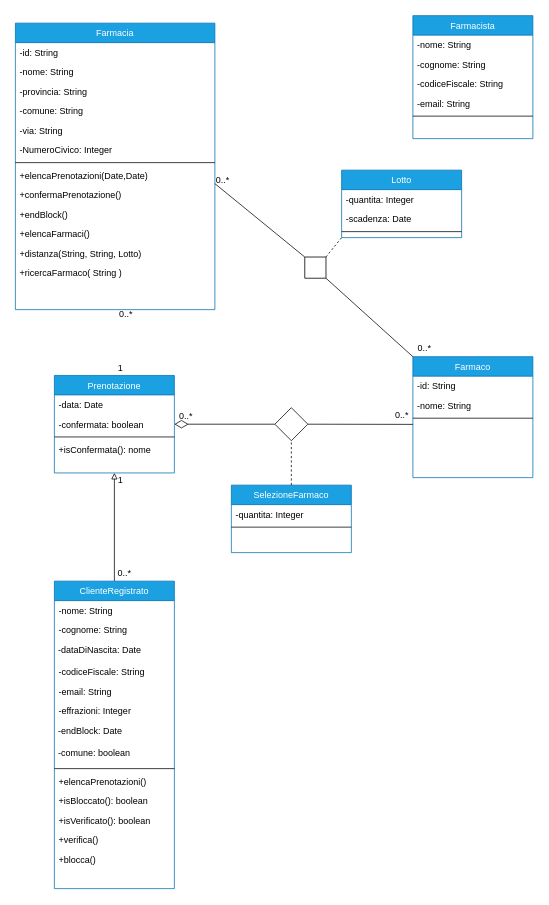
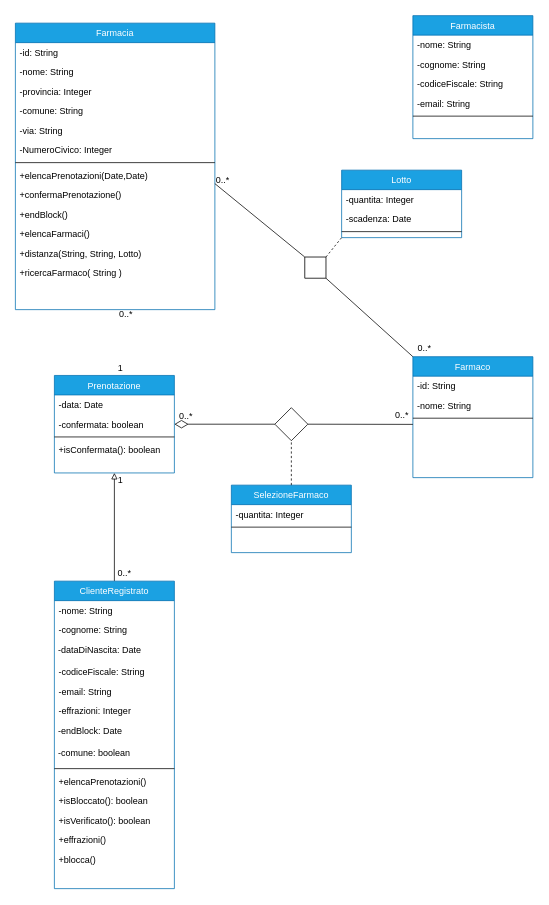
  <mxCell id="0" />
  <mxCell id="1" parent="0" />
  <mxCell id="2" value="Farmacia" style="swimlane;fontStyle=0;align=center;verticalAlign=top;childLayout=stackLayout;horizontal=1;startSize=26;horizontalStack=0;resizeParent=1;resizeLast=0;collapsible=1;marginBottom=0;rounded=0;shadow=0;strokeWidth=1;fillColor=#1ba1e2;strokeColor=#006EAF;fontColor=#ffffff;" parent="1" vertex="1"><mxGeometry x="20" y="30" width="266" height="382" as="geometry"><mxRectangle x="230" y="140" width="160" height="26" as="alternateBounds" /></mxGeometry></mxCell>
  <mxCell id="3" value="-id: String" style="text;align=left;verticalAlign=top;spacingLeft=4;spacingRight=4;overflow=hidden;rotatable=0;points=[[0,0.5],[1,0.5]];portConstraint=eastwest;" parent="2" vertex="1"><mxGeometry y="26" width="266" height="26" as="geometry" /></mxCell>
  <mxCell id="4" value="-nome: String&#10;" style="text;align=left;verticalAlign=top;spacingLeft=4;spacingRight=4;overflow=hidden;rotatable=0;points=[[0,0.5],[1,0.5]];portConstraint=eastwest;" parent="2" vertex="1"><mxGeometry y="52" width="266" height="26" as="geometry" /></mxCell>
- <mxCell id="5" value="-provincia: String" style="text;align=left;verticalAlign=top;spacingLeft=4;spacingRight=4;overflow=hidden;rotatable=0;points=[[0,0.5],[1,0.5]];portConstraint=eastwest;rounded=0;shadow=0;html=0;" parent="2" vertex="1"><mxGeometry y="78" width="266" height="26" as="geometry" /></mxCell>
+ <mxCell id="5" value="-provincia: Integer" style="text;align=left;verticalAlign=top;spacingLeft=4;spacingRight=4;overflow=hidden;rotatable=0;points=[[0,0.5],[1,0.5]];portConstraint=eastwest;rounded=0;shadow=0;html=0;" parent="2" vertex="1"><mxGeometry y="78" width="266" height="26" as="geometry" /></mxCell>
  <mxCell id="6" value="-comune: String" style="text;align=left;verticalAlign=top;spacingLeft=4;spacingRight=4;overflow=hidden;rotatable=0;points=[[0,0.5],[1,0.5]];portConstraint=eastwest;rounded=0;shadow=0;html=0;" parent="2" vertex="1"><mxGeometry y="104" width="266" height="26" as="geometry" /></mxCell>
  <mxCell id="7" value="-via: String" style="text;align=left;verticalAlign=top;spacingLeft=4;spacingRight=4;overflow=hidden;rotatable=0;points=[[0,0.5],[1,0.5]];portConstraint=eastwest;" parent="2" vertex="1"><mxGeometry y="130" width="266" height="26" as="geometry" /></mxCell>
  <mxCell id="8" value="-NumeroCivico: Integer" style="text;align=left;verticalAlign=top;spacingLeft=4;spacingRight=4;overflow=hidden;rotatable=0;points=[[0,0.5],[1,0.5]];portConstraint=eastwest;" parent="2" vertex="1"><mxGeometry y="156" width="266" height="26" as="geometry" /></mxCell>
  <mxCell id="9" value="" style="line;html=1;strokeWidth=1;align=left;verticalAlign=middle;spacingTop=-1;spacingLeft=3;spacingRight=3;rotatable=0;labelPosition=right;points=[];portConstraint=eastwest;" parent="2" vertex="1"><mxGeometry y="182" width="266" height="8" as="geometry" /></mxCell>
  <mxCell id="10" value="+elencaPrenotazioni(Date,Date)" style="text;align=left;verticalAlign=top;spacingLeft=4;spacingRight=4;overflow=hidden;rotatable=0;points=[[0,0.5],[1,0.5]];portConstraint=eastwest;" parent="2" vertex="1"><mxGeometry y="190" width="266" height="26" as="geometry" /></mxCell>
  <mxCell id="11" value="+confermaPrenotazione()" style="text;align=left;verticalAlign=top;spacingLeft=4;spacingRight=4;overflow=hidden;rotatable=0;points=[[0,0.5],[1,0.5]];portConstraint=eastwest;" parent="2" vertex="1"><mxGeometry y="216" width="266" height="26" as="geometry" /></mxCell>
  <mxCell id="12" value="+endBlock()" style="text;align=left;verticalAlign=top;spacingLeft=4;spacingRight=4;overflow=hidden;rotatable=0;points=[[0,0.5],[1,0.5]];portConstraint=eastwest;" parent="2" vertex="1"><mxGeometry y="242" width="266" height="26" as="geometry" /></mxCell>
  <mxCell id="13" value="+elencaFarmaci()" style="text;align=left;verticalAlign=top;spacingLeft=4;spacingRight=4;overflow=hidden;rotatable=0;points=[[0,0.5],[1,0.5]];portConstraint=eastwest;" parent="2" vertex="1"><mxGeometry y="268" width="266" height="26" as="geometry" /></mxCell>
  <mxCell id="14" value="+distanza(String, String, Lotto) " style="text;align=left;verticalAlign=top;spacingLeft=4;spacingRight=4;overflow=hidden;rotatable=0;points=[[0,0.5],[1,0.5]];portConstraint=eastwest;" parent="2" vertex="1"><mxGeometry y="294" width="266" height="26" as="geometry" /></mxCell>
  <mxCell id="15" value="+ricercaFarmaco( String ) " style="text;align=left;verticalAlign=top;spacingLeft=4;spacingRight=4;overflow=hidden;rotatable=0;points=[[0,0.5],[1,0.5]];portConstraint=eastwest;" parent="2" vertex="1"><mxGeometry y="320" width="266" height="26" as="geometry" /></mxCell>
  <mxCell id="16" value="Farmacista" style="swimlane;fontStyle=0;align=center;verticalAlign=top;childLayout=stackLayout;horizontal=1;startSize=26;horizontalStack=0;resizeParent=1;resizeLast=0;collapsible=1;marginBottom=0;rounded=0;shadow=0;strokeWidth=1;fillColor=#1ba1e2;strokeColor=#006EAF;fontColor=#ffffff;" parent="1" vertex="1"><mxGeometry x="550" width="160" height="164" as="geometry" y="20"><mxRectangle x="550" y="140" width="160" height="26" as="alternateBounds" /></mxGeometry></mxCell>
  <mxCell id="17" value="-nome: String" style="text;align=left;verticalAlign=top;spacingLeft=4;spacingRight=4;overflow=hidden;rotatable=0;points=[[0,0.5],[1,0.5]];portConstraint=eastwest;" parent="16" vertex="1"><mxGeometry y="26" width="160" height="26" as="geometry" /></mxCell>
  <mxCell id="18" value="-cognome: String" style="text;align=left;verticalAlign=top;spacingLeft=4;spacingRight=4;overflow=hidden;rotatable=0;points=[[0,0.5],[1,0.5]];portConstraint=eastwest;rounded=0;shadow=0;html=0;" parent="16" vertex="1"><mxGeometry y="52" width="160" height="26" as="geometry" /></mxCell>
  <mxCell id="19" value="-codiceFiscale: String" style="text;align=left;verticalAlign=top;spacingLeft=4;spacingRight=4;overflow=hidden;rotatable=0;points=[[0,0.5],[1,0.5]];portConstraint=eastwest;rounded=0;shadow=0;html=0;" parent="16" vertex="1"><mxGeometry y="78" width="160" height="26" as="geometry" /></mxCell>
  <mxCell id="20" value="-email: String" style="text;align=left;verticalAlign=top;spacingLeft=4;spacingRight=4;overflow=hidden;rotatable=0;points=[[0,0.5],[1,0.5]];portConstraint=eastwest;" parent="16" vertex="1"><mxGeometry y="104" width="160" height="26" as="geometry" /></mxCell>
  <mxCell id="21" value="" style="line;html=1;strokeWidth=1;align=left;verticalAlign=middle;spacingTop=-1;spacingLeft=3;spacingRight=3;rotatable=0;labelPosition=right;points=[];portConstraint=eastwest;" parent="16" vertex="1"><mxGeometry y="130" width="160" height="8" as="geometry" /></mxCell>
  <mxCell id="22" value="Farmaco" style="swimlane;fontStyle=0;align=center;verticalAlign=top;childLayout=stackLayout;horizontal=1;startSize=26;horizontalStack=0;resizeParent=1;resizeLast=0;collapsible=1;marginBottom=0;rounded=0;shadow=0;strokeWidth=1;fillColor=#1ba1e2;strokeColor=#006EAF;fontColor=#ffffff;" parent="1" vertex="1"><mxGeometry x="550" y="474.77" width="160" height="161.23" as="geometry"><mxRectangle x="230" y="140" width="160" height="26" as="alternateBounds" /></mxGeometry></mxCell>
  <mxCell id="23" value="-id: String" style="text;align=left;verticalAlign=top;spacingLeft=4;spacingRight=4;overflow=hidden;rotatable=0;points=[[0,0.5],[1,0.5]];portConstraint=eastwest;" parent="22" vertex="1"><mxGeometry y="26" width="160" height="26" as="geometry" /></mxCell>
  <mxCell id="24" value="-nome: String&#10;" style="text;align=left;verticalAlign=top;spacingLeft=4;spacingRight=4;overflow=hidden;rotatable=0;points=[[0,0.5],[1,0.5]];portConstraint=eastwest;" parent="22" vertex="1"><mxGeometry y="52" width="160" height="26" as="geometry" /></mxCell>
  <mxCell id="25" value="" style="line;html=1;strokeWidth=1;align=left;verticalAlign=middle;spacingTop=-1;spacingLeft=3;spacingRight=3;rotatable=0;labelPosition=right;points=[];portConstraint=eastwest;" parent="22" vertex="1"><mxGeometry y="78" width="160" height="8" as="geometry" /></mxCell>
  <mxCell id="26" value="Prenotazione" style="swimlane;fontStyle=0;align=center;verticalAlign=top;childLayout=stackLayout;horizontal=1;startSize=26;horizontalStack=0;resizeParent=1;resizeLast=0;collapsible=1;marginBottom=0;rounded=0;shadow=0;strokeWidth=1;fillColor=#1ba1e2;strokeColor=#006EAF;fontColor=#ffffff;" parent="1" vertex="1"><mxGeometry x="72" y="499.77" width="160" height="130" as="geometry"><mxRectangle x="230" y="140" width="160" height="26" as="alternateBounds" /></mxGeometry></mxCell>
  <mxCell id="27" value="-data: Date&#10;" style="text;align=left;verticalAlign=top;spacingLeft=4;spacingRight=4;overflow=hidden;rotatable=0;points=[[0,0.5],[1,0.5]];portConstraint=eastwest;" parent="26" vertex="1"><mxGeometry y="26" width="160" height="26" as="geometry" /></mxCell>
  <mxCell id="28" value="-confermata: boolean" style="text;align=left;verticalAlign=top;spacingLeft=4;spacingRight=4;overflow=hidden;rotatable=0;points=[[0,0.5],[1,0.5]];portConstraint=eastwest;" parent="26" vertex="1"><mxGeometry y="52" width="160" height="26" as="geometry" /></mxCell>
  <mxCell id="29" value="" style="line;html=1;strokeWidth=1;align=left;verticalAlign=middle;spacingTop=-1;spacingLeft=3;spacingRight=3;rotatable=0;labelPosition=right;points=[];portConstraint=eastwest;" parent="26" vertex="1"><mxGeometry y="78" width="160" height="8" as="geometry" /></mxCell>
- <mxCell id="30" value="+isConfermata(): nome" style="text;align=left;verticalAlign=top;spacingLeft=4;spacingRight=4;overflow=hidden;rotatable=0;points=[[0,0.5],[1,0.5]];portConstraint=eastwest;" parent="26" vertex="1"><mxGeometry y="86" width="160" height="26" as="geometry" /></mxCell>
+ <mxCell id="30" value="+isConfermata(): boolean" style="text;align=left;verticalAlign=top;spacingLeft=4;spacingRight=4;overflow=hidden;rotatable=0;points=[[0,0.5],[1,0.5]];portConstraint=eastwest;" parent="26" vertex="1"><mxGeometry y="86" width="160" height="26" as="geometry" /></mxCell>
  <mxCell id="31" value="" style="endArrow=block;html=1;exitX=0.5;exitY=0;exitDx=0;exitDy=0;entryX=0.5;entryY=1;entryDx=0;entryDy=0;endFill=0;" parent="1" source="38" target="26" edge="1"><mxGeometry width="50" height="50" relative="1" as="geometry"><mxPoint x="154" y="774" as="sourcePoint" /><mxPoint x="687" y="574" as="targetPoint" /></mxGeometry></mxCell>
  <mxCell id="32" value="0..*" style="text;html=1;align=center;verticalAlign=middle;resizable=0;points=[];autosize=1;strokeColor=none;" parent="1" vertex="1"><mxGeometry x="281" y="230" width="30" height="20" as="geometry" /></mxCell>
  <mxCell id="33" value="1" style="text;html=1;align=center;verticalAlign=middle;resizable=0;points=[];autosize=1;strokeColor=none;" parent="1" vertex="1"><mxGeometry x="150" y="479.77" width="20" height="20" as="geometry" /></mxCell>
  <mxCell id="34" value="0..*" style="text;html=1;align=center;verticalAlign=middle;resizable=0;points=[];autosize=1;strokeColor=none;" parent="1" vertex="1"><mxGeometry x="152" y="408" width="30" height="20" as="geometry" /></mxCell>
  <mxCell id="35" value="1" style="text;html=1;align=center;verticalAlign=middle;resizable=0;points=[];autosize=1;strokeColor=none;" parent="1" vertex="1"><mxGeometry x="150" y="629.77" width="20" height="20" as="geometry" /></mxCell>
  <mxCell id="36" value="0..*" style="text;html=1;align=center;verticalAlign=middle;resizable=0;points=[];autosize=1;strokeColor=none;" parent="1" vertex="1"><mxGeometry x="150" y="754" width="30" height="20" as="geometry" /></mxCell>
  <mxCell id="37" value="0..*" style="text;html=1;align=center;verticalAlign=middle;resizable=0;points=[];autosize=1;strokeColor=none;" parent="1" vertex="1"><mxGeometry x="232" y="544" width="30" height="20" as="geometry" /></mxCell>
  <mxCell id="38" value="ClienteRegistrato" style="swimlane;fontStyle=0;align=center;verticalAlign=top;childLayout=stackLayout;horizontal=1;startSize=26;horizontalStack=0;resizeParent=1;resizeLast=0;collapsible=1;marginBottom=0;rounded=0;shadow=0;strokeWidth=1;fillColor=#1ba1e2;strokeColor=#006EAF;fontColor=#ffffff;" parent="1" vertex="1"><mxGeometry x="72" y="774" width="160" height="410" as="geometry"><mxRectangle x="230" y="140" width="160" height="26" as="alternateBounds" /></mxGeometry></mxCell>
  <mxCell id="39" value="-nome: String&#10;" style="text;align=left;verticalAlign=top;spacingLeft=4;spacingRight=4;overflow=hidden;rotatable=0;points=[[0,0.5],[1,0.5]];portConstraint=eastwest;" parent="38" vertex="1"><mxGeometry y="26" width="160" height="26" as="geometry" /></mxCell>
  <mxCell id="40" value="-cognome: String" style="text;align=left;verticalAlign=top;spacingLeft=4;spacingRight=4;overflow=hidden;rotatable=0;points=[[0,0.5],[1,0.5]];portConstraint=eastwest;" parent="38" vertex="1"><mxGeometry y="52" width="160" height="26" as="geometry" /></mxCell>
  <mxCell id="41" value="&lt;font face=&quot;helvetica&quot;&gt;&amp;nbsp;-dataDiNascita: Date&lt;/font&gt;" style="text;whiteSpace=wrap;html=1;" parent="38" vertex="1"><mxGeometry y="78" width="160" height="30" as="geometry" /></mxCell>
  <mxCell id="42" value="-codiceFiscale: String" style="text;align=left;verticalAlign=top;spacingLeft=4;spacingRight=4;overflow=hidden;rotatable=0;points=[[0,0.5],[1,0.5]];portConstraint=eastwest;" parent="38" vertex="1"><mxGeometry y="108" width="160" height="26" as="geometry" /></mxCell>
  <mxCell id="43" value="-email: String" style="text;align=left;verticalAlign=top;spacingLeft=4;spacingRight=4;overflow=hidden;rotatable=0;points=[[0,0.5],[1,0.5]];portConstraint=eastwest;" parent="38" vertex="1"><mxGeometry y="134" width="160" height="26" as="geometry" /></mxCell>
  <mxCell id="44" value="-effrazioni: Integer" style="text;align=left;verticalAlign=top;spacingLeft=4;spacingRight=4;overflow=hidden;rotatable=0;points=[[0,0.5],[1,0.5]];portConstraint=eastwest;" parent="38" vertex="1"><mxGeometry y="160" width="160" height="26" as="geometry" /></mxCell>
  <mxCell id="45" value="&lt;font face=&quot;helvetica&quot;&gt;&amp;nbsp;-endBlock: Date&lt;/font&gt;" style="text;whiteSpace=wrap;html=1;" parent="38" vertex="1"><mxGeometry y="186" width="160" height="30" as="geometry" /></mxCell>
  <mxCell id="46" value="&lt;font face=&quot;helvetica&quot;&gt;&amp;nbsp;-comune: boolean&lt;/font&gt;" style="text;whiteSpace=wrap;html=1;" parent="38" vertex="1"><mxGeometry y="216" width="160" height="30" as="geometry" /></mxCell>
  <mxCell id="47" value="" style="line;html=1;strokeWidth=1;align=left;verticalAlign=middle;spacingTop=-1;spacingLeft=3;spacingRight=3;rotatable=0;labelPosition=right;points=[];portConstraint=eastwest;" parent="38" vertex="1"><mxGeometry y="246" width="160" height="8" as="geometry" /></mxCell>
  <mxCell id="48" value="+elencaPrenotazioni()" style="text;align=left;verticalAlign=top;spacingLeft=4;spacingRight=4;overflow=hidden;rotatable=0;points=[[0,0.5],[1,0.5]];portConstraint=eastwest;" parent="38" vertex="1"><mxGeometry y="254" width="160" height="26" as="geometry" /></mxCell>
  <mxCell id="49" value="+isBloccato(): boolean" style="text;align=left;verticalAlign=top;spacingLeft=4;spacingRight=4;overflow=hidden;rotatable=0;points=[[0,0.5],[1,0.5]];portConstraint=eastwest;" parent="38" vertex="1"><mxGeometry y="280" width="160" height="26" as="geometry" /></mxCell>
  <mxCell id="50" value="+isVerificato(): boolean" style="text;align=left;verticalAlign=top;spacingLeft=4;spacingRight=4;overflow=hidden;rotatable=0;points=[[0,0.5],[1,0.5]];portConstraint=eastwest;" parent="38" vertex="1"><mxGeometry y="306" width="160" height="26" as="geometry" /></mxCell>
- <mxCell id="51" value="+verifica()" style="text;align=left;verticalAlign=top;spacingLeft=4;spacingRight=4;overflow=hidden;rotatable=0;points=[[0,0.5],[1,0.5]];portConstraint=eastwest;" parent="38" vertex="1"><mxGeometry y="332" width="160" height="26" as="geometry" /></mxCell>
+ <mxCell id="51" value="+effrazioni()" style="text;align=left;verticalAlign=top;spacingLeft=4;spacingRight=4;overflow=hidden;rotatable=0;points=[[0,0.5],[1,0.5]];portConstraint=eastwest;" parent="38" vertex="1"><mxGeometry y="332" width="160" height="26" as="geometry" /></mxCell>
  <mxCell id="52" value="+blocca()" style="text;align=left;verticalAlign=top;spacingLeft=4;spacingRight=4;overflow=hidden;rotatable=0;points=[[0,0.5],[1,0.5]];portConstraint=eastwest;" parent="38" vertex="1"><mxGeometry y="358" width="160" height="26" as="geometry" /></mxCell>
  <mxCell id="53" value="" style="endArrow=none;html=1;entryX=0;entryY=0;entryDx=0;entryDy=0;endFill=0;startArrow=none;exitX=1;exitY=0.5;exitDx=0;exitDy=0;" parent="1" source="67" target="22" edge="1"><mxGeometry width="50" height="50" relative="1" as="geometry"><mxPoint x="286" y="244" as="sourcePoint" /><mxPoint x="500" y="454" as="targetPoint" /></mxGeometry></mxCell>
  <mxCell id="54" value="" style="endArrow=none;html=1;exitX=1;exitY=0.5;exitDx=0;exitDy=0;endFill=0;startSize=16;strokeWidth=1;startArrow=none;startFill=0;" parent="1" source="63" edge="1"><mxGeometry width="50" height="50" relative="1" as="geometry"><mxPoint x="233" y="564" as="sourcePoint" /><mxPoint x="550" y="565" as="targetPoint" /></mxGeometry></mxCell>
  <mxCell id="55" value="0..*" style="text;html=1;align=center;verticalAlign=middle;resizable=0;points=[];autosize=1;strokeColor=none;" parent="1" vertex="1"><mxGeometry x="550" y="454" width="30" height="20" as="geometry" /></mxCell>
  <mxCell id="56" value="Lotto" style="swimlane;fontStyle=0;align=center;verticalAlign=top;childLayout=stackLayout;horizontal=1;startSize=26;horizontalStack=0;resizeParent=1;resizeLast=0;collapsible=1;marginBottom=0;rounded=0;shadow=0;strokeWidth=1;fillColor=#1ba1e2;strokeColor=#006EAF;fontColor=#ffffff;" parent="1" vertex="1"><mxGeometry x="455" y="226" width="160" height="90" as="geometry"><mxRectangle x="550" y="140" width="160" height="26" as="alternateBounds" /></mxGeometry></mxCell>
  <mxCell id="57" value="-quantita: Integer" style="text;align=left;verticalAlign=top;spacingLeft=4;spacingRight=4;overflow=hidden;rotatable=0;points=[[0,0.5],[1,0.5]];portConstraint=eastwest;" parent="56" vertex="1"><mxGeometry y="26" width="160" height="26" as="geometry" /></mxCell>
  <mxCell id="58" value="-scadenza: Date" style="text;align=left;verticalAlign=top;spacingLeft=4;spacingRight=4;overflow=hidden;rotatable=0;points=[[0,0.5],[1,0.5]];portConstraint=eastwest;" parent="56" vertex="1"><mxGeometry y="52" width="160" height="26" as="geometry" /></mxCell>
  <mxCell id="59" value="" style="line;html=1;strokeWidth=1;align=left;verticalAlign=middle;spacingTop=-1;spacingLeft=3;spacingRight=3;rotatable=0;labelPosition=right;points=[];portConstraint=eastwest;" parent="56" vertex="1"><mxGeometry y="78" width="160" height="8" as="geometry" /></mxCell>
  <mxCell id="60" value="SelezioneFarmaco" style="swimlane;fontStyle=0;align=center;verticalAlign=top;childLayout=stackLayout;horizontal=1;startSize=26;horizontalStack=0;resizeParent=1;resizeLast=0;collapsible=1;marginBottom=0;rounded=0;shadow=0;strokeWidth=1;fillColor=#1ba1e2;strokeColor=#006EAF;fontColor=#ffffff;" parent="1" vertex="1"><mxGeometry x="307.97" y="646" width="160" height="90" as="geometry"><mxRectangle x="550" y="140" width="160" height="26" as="alternateBounds" /></mxGeometry></mxCell>
  <mxCell id="61" value="-quantita: Integer" style="text;align=left;verticalAlign=top;spacingLeft=4;spacingRight=4;overflow=hidden;rotatable=0;points=[[0,0.5],[1,0.5]];portConstraint=eastwest;" parent="60" vertex="1"><mxGeometry y="26" width="160" height="26" as="geometry" /></mxCell>
  <mxCell id="62" value="" style="line;html=1;strokeWidth=1;align=left;verticalAlign=middle;spacingTop=-1;spacingLeft=3;spacingRight=3;rotatable=0;labelPosition=right;points=[];portConstraint=eastwest;" parent="60" vertex="1"><mxGeometry y="52" width="160" height="8" as="geometry" /></mxCell>
  <mxCell id="63" value="" style="rhombus;whiteSpace=wrap;html=1;rotation=0;" parent="1" vertex="1"><mxGeometry x="365.97" y="542.77" width="44" height="44" as="geometry" /></mxCell>
  <mxCell id="64" value="" style="endArrow=none;html=1;exitX=1;exitY=0.5;exitDx=0;exitDy=0;entryX=0;entryY=0.5;entryDx=0;entryDy=0;endFill=0;startSize=16;sourcePerimeterSpacing=0;strokeWidth=1;startArrow=diamondThin;startFill=0;" parent="1" source="26" target="63" edge="1"><mxGeometry width="50" height="50" relative="1" as="geometry"><mxPoint x="233" y="564" as="sourcePoint" /><mxPoint x="540" y="562" as="targetPoint" /></mxGeometry></mxCell>
  <mxCell id="65" value="" style="endArrow=none;html=1;startSize=16;sourcePerimeterSpacing=0;strokeWidth=1;exitX=0.5;exitY=0;exitDx=0;exitDy=0;dashed=1;" parent="1" source="60" target="63" edge="1"><mxGeometry width="50" height="50" relative="1" as="geometry"><mxPoint x="470" y="616" as="sourcePoint" /><mxPoint x="388" y="586" as="targetPoint" /></mxGeometry></mxCell>
  <mxCell id="66" value="" style="endArrow=none;html=1;startSize=16;sourcePerimeterSpacing=0;strokeWidth=1;entryX=0;entryY=1;entryDx=0;entryDy=0;exitX=0.5;exitY=0;exitDx=0;exitDy=0;dashed=1;" parent="1" source="67" target="56" edge="1"><mxGeometry width="50" height="50" relative="1" as="geometry"><mxPoint x="680" y="366" as="sourcePoint" /><mxPoint x="470" y="336" as="targetPoint" /></mxGeometry></mxCell>
  <mxCell id="67" value="" style="rhombus;whiteSpace=wrap;html=1;rotation=45;" parent="1" vertex="1"><mxGeometry x="400" y="336" width="40" height="40" as="geometry" /></mxCell>
  <mxCell id="68" value="" style="endArrow=none;html=1;entryX=0;entryY=0.5;entryDx=0;entryDy=0;endFill=0;" parent="1" target="67" edge="1"><mxGeometry width="50" height="50" relative="1" as="geometry"><mxPoint x="286" y="244" as="sourcePoint" /><mxPoint x="570" y="474" as="targetPoint" /></mxGeometry></mxCell>
  <mxCell id="69" value="0..*" style="text;html=1;align=center;verticalAlign=middle;resizable=0;points=[];autosize=1;strokeColor=none;" parent="1" vertex="1"><mxGeometry x="520" y="542.77" width="30" height="20" as="geometry" /></mxCell>
